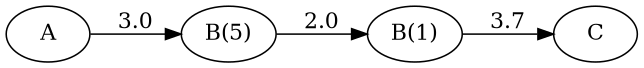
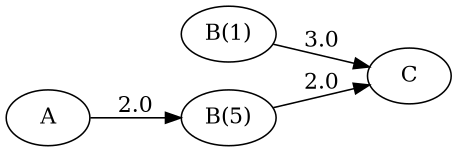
  digraph {
    rankdir=LR
    n1 [label="B(5)"]
    C
    n3 [label="B(1)"]
    A
-   n1 -> n3 [label=2.0]
-   n3 -> C [label=3.7]
-   A -> n1 [label=3.0]
+   n1 -> C [label=2.0]
+   n3 -> C [label=3.0]
+   A -> n1 [label=2.0]
  }
